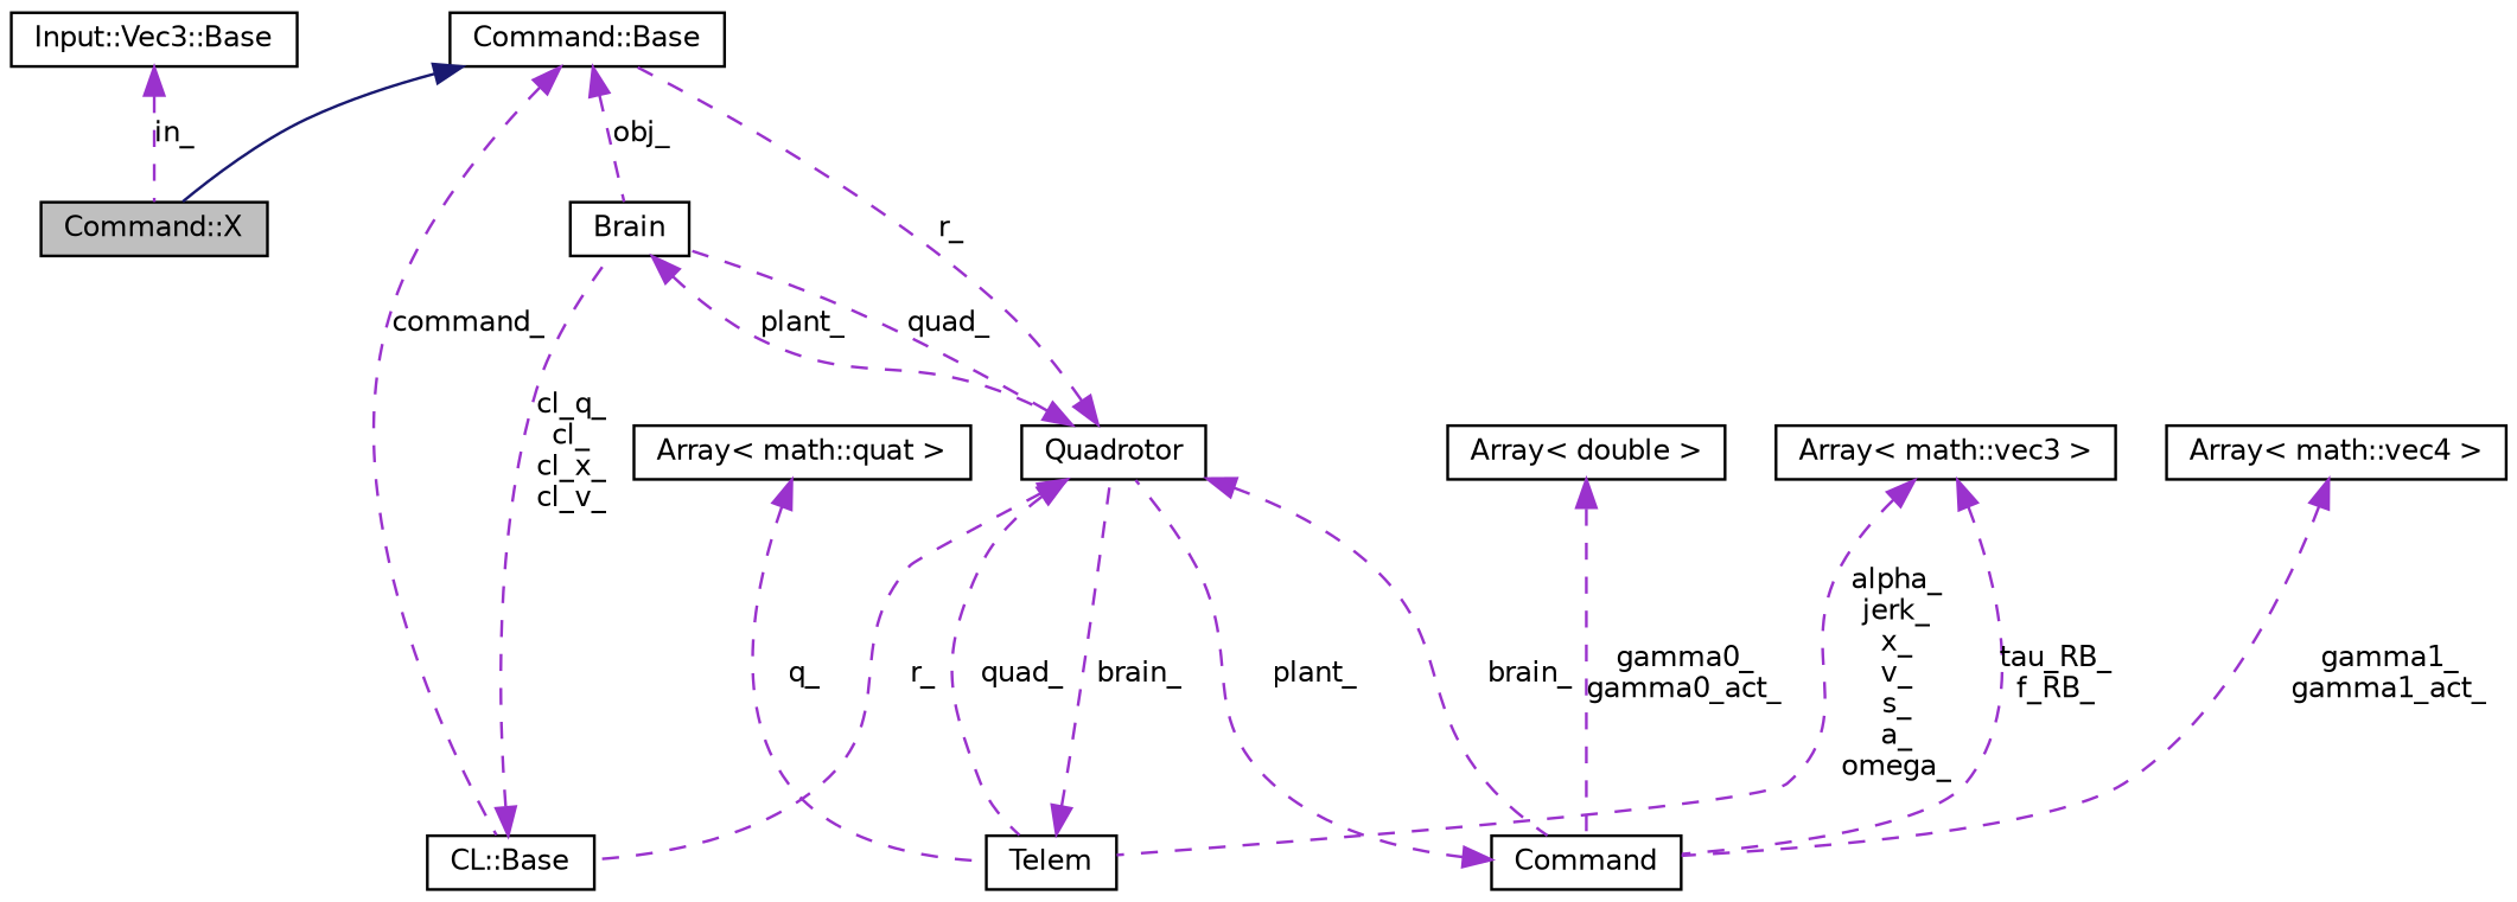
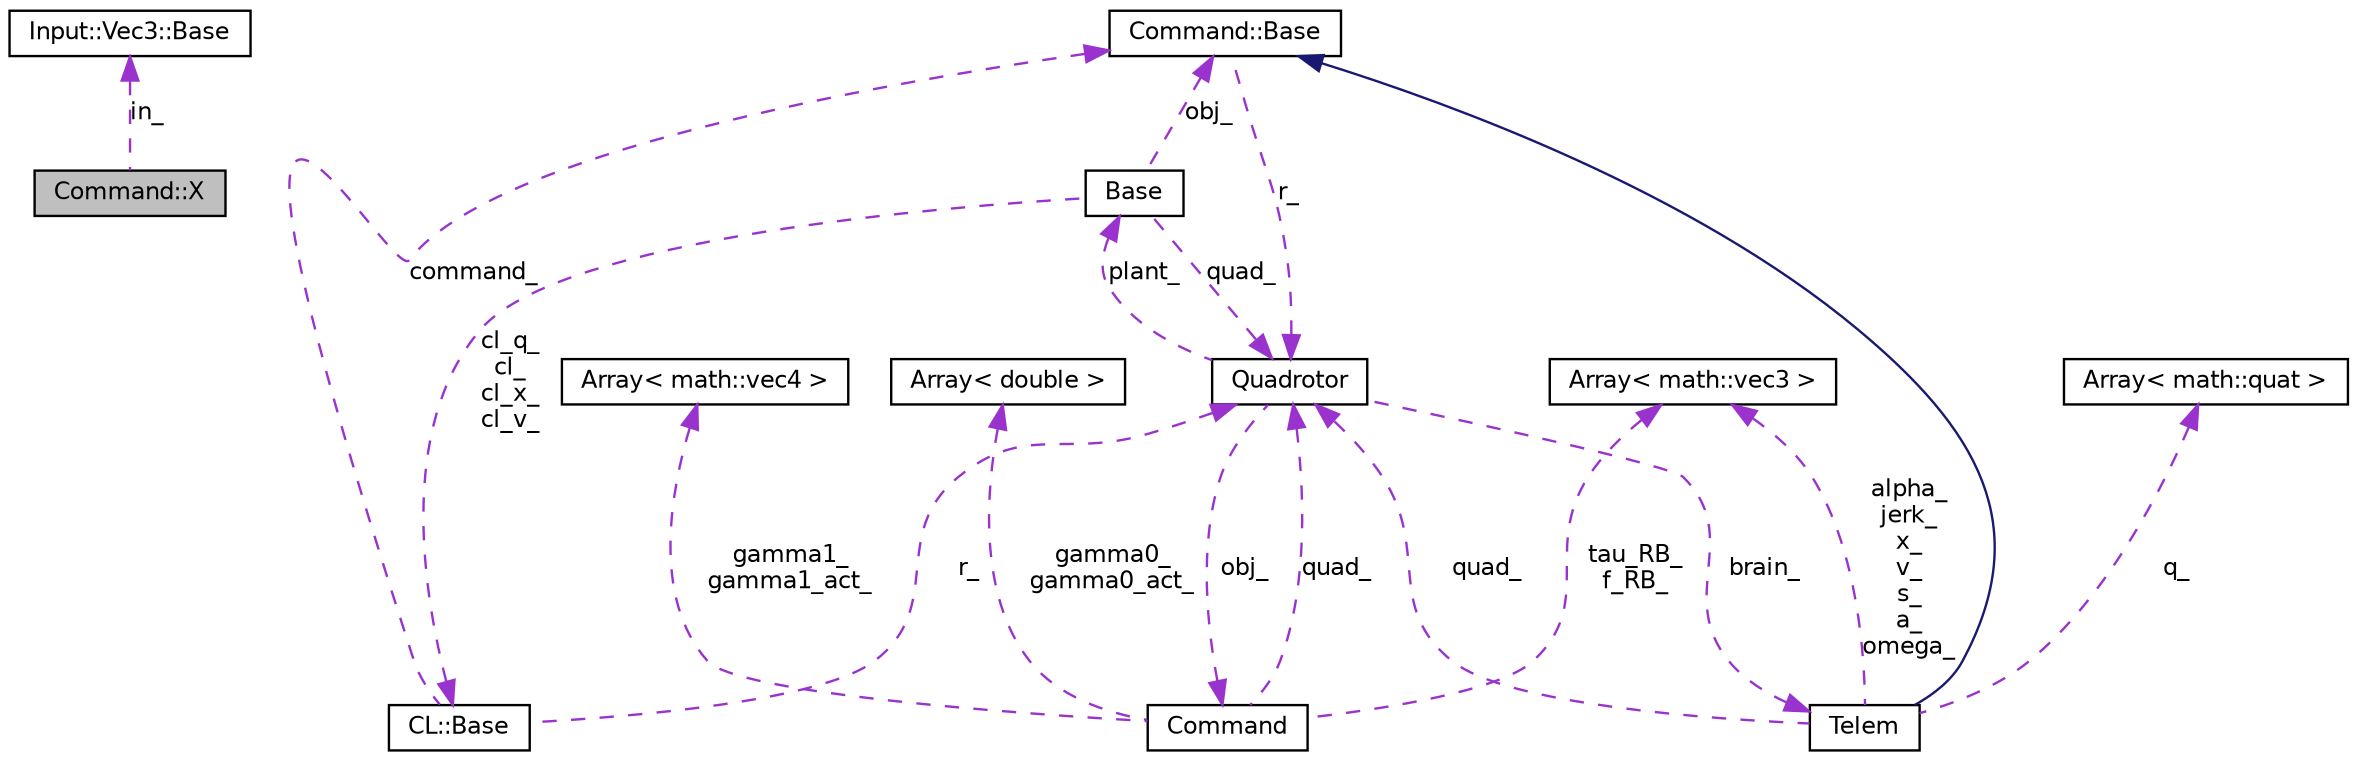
  digraph {
    node [color=black fillcolor=white fontname=Helvetica fontsize=10 shape=record style=filled]
    edge [color=darkorchid3 dir=back fontname=Helvetica fontsize=10 labelfontname=Helvetica labelfontsize=10 style=dashed]
    n1 [fillcolor=grey75 fontcolor=black height=0.2 label="Command::X" width=0.4]
    n2 [height=0.2 label="Command::Base" width=0.4]
-   n3 [height=0.2 label=Brain width=0.4]
+   n3 [height=0.2 label=Base width=0.4]
    n4 [height=0.2 label="CL::Base" width=0.4]
    n5 [height=0.2 label=Quadrotor width=0.4]
    n6 [height=0.2 label=Command width=0.4]
    n7 [height=0.2 label=Telem width=0.4]
    n8 [height=0.2 label="Array\< math::vec4 \>" width=0.4]
    n9 [height=0.2 label="Array\< math::vec3 \>" width=0.4]
    n10 [height=0.2 label="Array\< double \>" width=0.4]
    n11 [height=0.2 label="Array\< math::quat \>" width=0.4]
    n12 [height=0.2 label="Input::Vec3::Base" width=0.4]
-   n2 -> n1 [color=midnightblue style=solid]
+   n2 -> n7 [color=midnightblue style=solid]
    n2 -> n3 [label=obj_]
    n2 -> n4 [label=command_]
    n3 -> n5 [label=plant_]
    n4 -> n3 [label="cl_q_\ncl_\ncl_x_\ncl_v_"]
    n5 -> n2 [label=r_]
    n5 -> n3 [label=quad_]
    n5 -> n4 [label=r_]
-   n5 -> n6 [label=brain_]
+   n5 -> n6 [label=quad_]
    n5 -> n7 [label=quad_]
-   n6 -> n5 [label=plant_]
+   n6 -> n5 [label=obj_]
    n7 -> n5 [label=brain_]
    n8 -> n6 [label="gamma1_\ngamma1_act_"]
    n9 -> n6 [label="tau_RB_\nf_RB_"]
    n9 -> n7 [label="alpha_\njerk_\nx_\nv_\ns_\na_\nomega_"]
    n10 -> n6 [label="gamma0_\ngamma0_act_"]
    n11 -> n7 [label=q_]
    n12 -> n1 [label=in_]
  }
